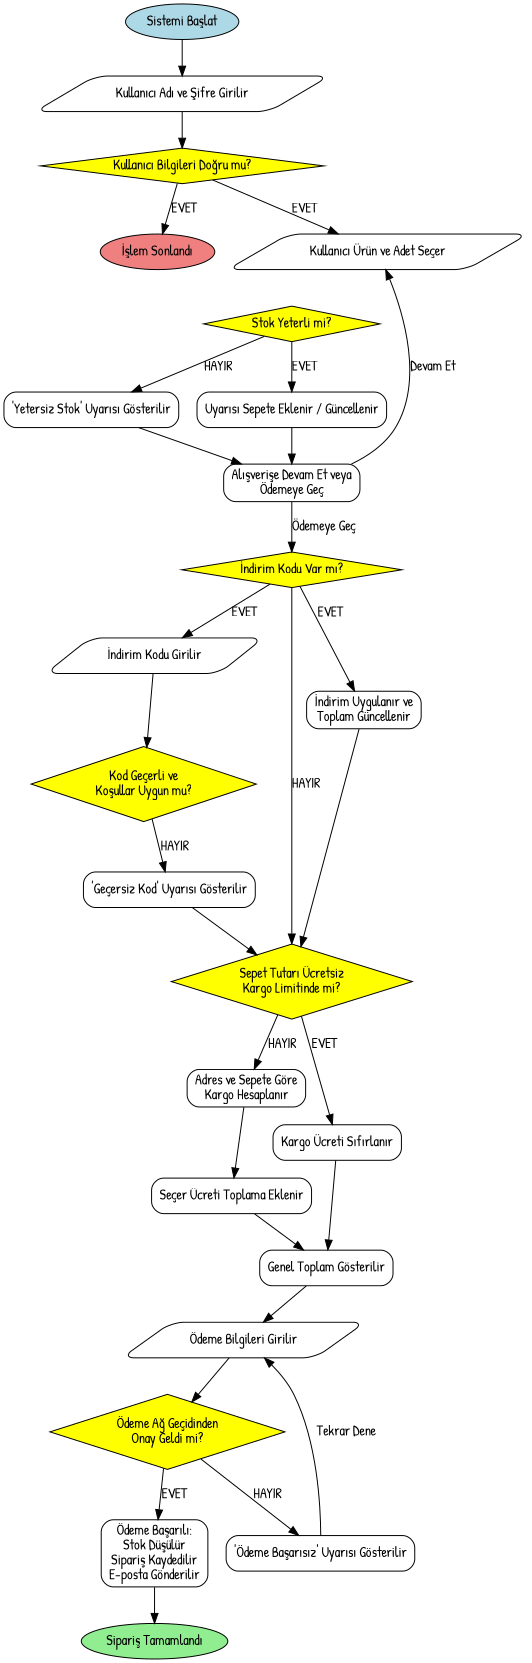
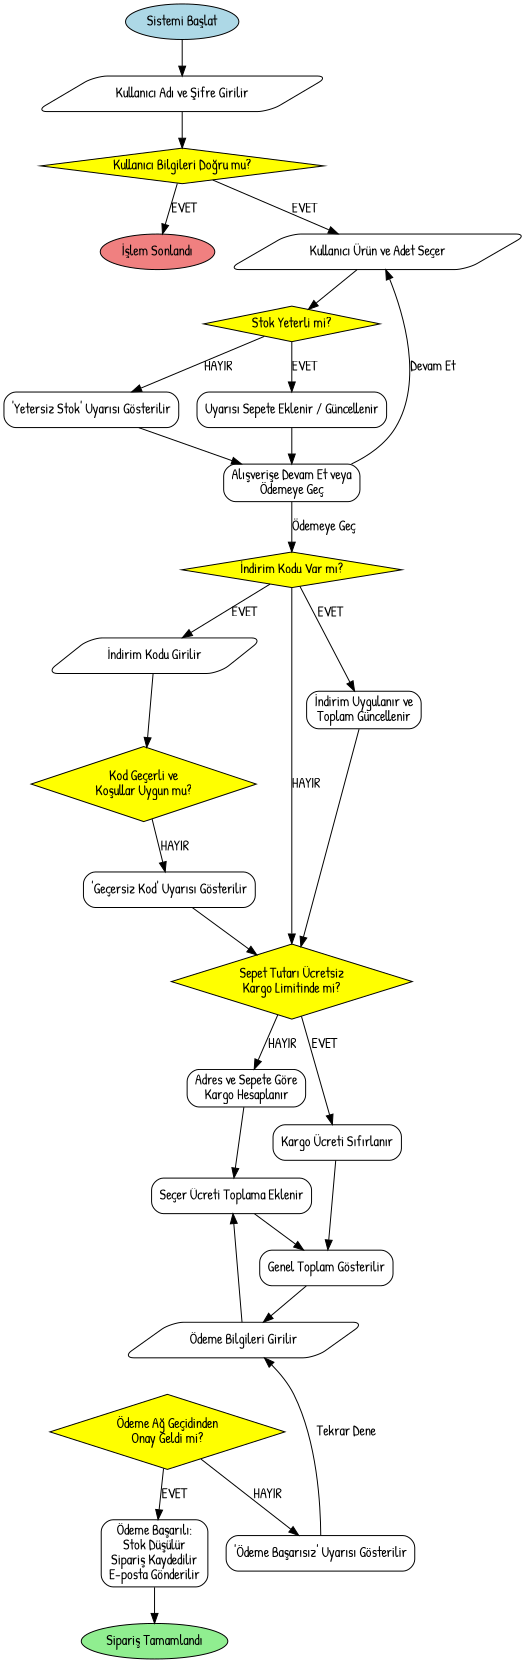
  digraph {
    fontname="Patrick Hand"
    rankdir=TB
    node [fontname="Patrick Hand" shape=box style=rounded]
    edge [fontname="Patrick Hand"]
    n1 [fillcolor=lightblue label="Sistemi Başlat" shape=oval style=filled]
    n2 [label="Kullanıcı Adı ve Şifre Girilir" shape=parallelogram]
    n3 [fillcolor=yellow label="Kullanıcı Bilgileri Doğru mu?" shape=diamond style=filled]
    n4 [fillcolor=lightgreen label="Sipariş Tamamlandı" shape=oval style=filled]
    n5 [fillcolor=lightcoral label="İşlem Sonlandı" shape=oval style=filled]
    n6 [label="Kullanıcı Ürün ve Adet Seçer" shape=parallelogram]
    n7 [fillcolor=yellow label="Stok Yeterli mi?" shape=diamond style=filled]
    n8 [label="Uyarısı Sepete Eklenir / Güncellenir"]
    n9 [label="'Yetersiz Stok' Uyarısı Gösterilir"]
    n10 [label="Alışverişe Devam Et veya\nÖdemeye Geç"]
    n11 [fillcolor=yellow label="İndirim Kodu Var mı?" shape=diamond style=filled]
    n12 [label="İndirim Kodu Girilir" shape=parallelogram]
    n13 [fillcolor=yellow label="Sepet Tutarı Ücretsiz\nKargo Limitinde mi?" shape=diamond style=filled]
    n14 [label="İndirim Uygulanır ve\nToplam Güncellenir"]
    n15 [fillcolor=yellow label="Kod Geçerli ve\nKoşullar Uygun mu?" shape=diamond style=filled]
    n16 [label="Adres ve Sepete Göre\nKargo Hesaplanır"]
    n17 [label="Kargo Ücreti Sıfırlanır"]
    n18 [label="'Geçersiz Kod' Uyarısı Gösterilir"]
    n19 [label="Seçer Ücreti Toplama Eklenir"]
    n20 [label="Genel Toplam Gösterilir"]
    n21 [label="Ödeme Bilgileri Girilir" shape=parallelogram]
    n22 [fillcolor=yellow label="Ödeme Ağ Geçidinden\nOnay Geldi mi?" shape=diamond style=filled]
    n23 [label="Ödeme Başarılı:\nStok Düşülür\nSipariş Kaydedilir\nE-posta Gönderilir"]
    n24 [label="'Ödeme Başarısız' Uyarısı Gösterilir"]
    n1 -> n2
    n2 -> n3
    n3 -> n5 [label=EVET]
    n3 -> n6 [label=EVET]
+   n6 -> n7
    n7 -> n8 [label=EVET]
    n7 -> n9 [label=HAYIR]
    n8 -> n10
    n9 -> n10
    n10 -> n6 [label="Devam Et"]
    n10 -> n11 [label="Ödemeye Geç"]
    n11 -> n12 [label=EVET]
    n11 -> n13 [label=HAYIR]
    n11 -> n14 [label=EVET]
    n12 -> n15
    n13 -> n16 [label=HAYIR]
    n13 -> n17 [label=EVET]
    n14 -> n13
    n15 -> n18 [label=HAYIR]
    n16 -> n19
    n17 -> n20
    n18 -> n13
    n19 -> n20
    n20 -> n21
-   n21 -> n22
+   n21 -> n19
    n22 -> n23 [label=EVET]
    n22 -> n24 [label=HAYIR]
    n23 -> n4
    n24 -> n21 [label="Tekrar Dene"]
  }
